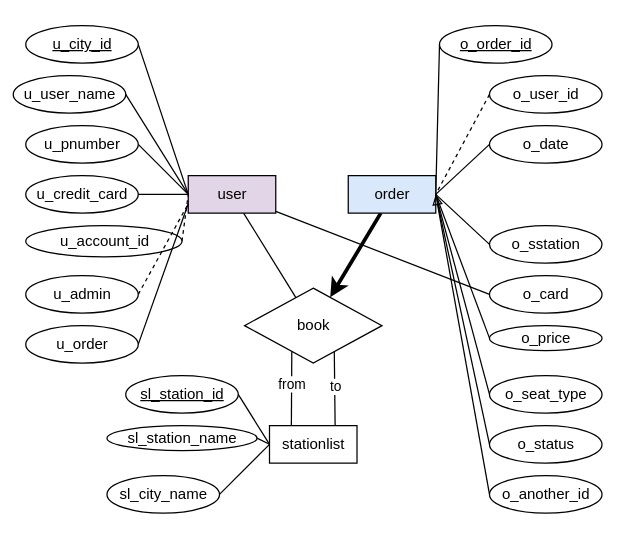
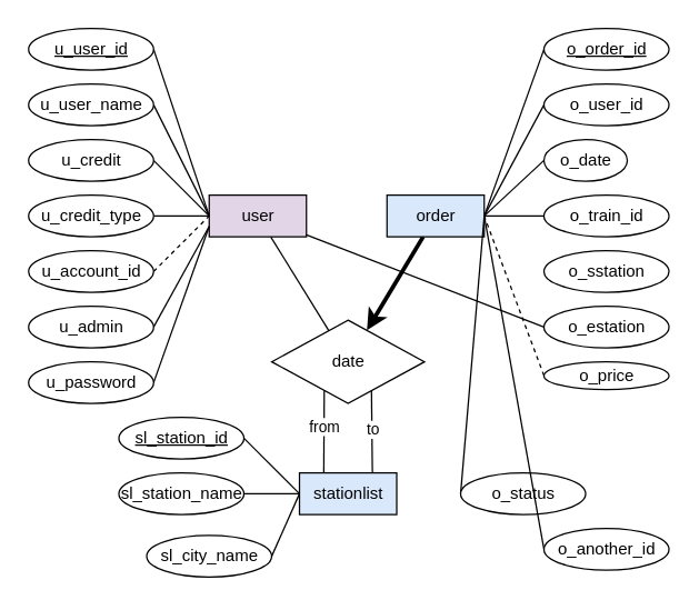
  <mxCell id="0" />
  <mxCell id="1" parent="0" />
  <mxCell id="2" style="edgeStyle=none;rounded=0;orthogonalLoop=1;jettySize=auto;html=1;entryX=1;entryY=0.5;entryDx=0;entryDy=0;endArrow=none;endFill=0;exitX=0;exitY=0.5;exitDx=0;exitDy=0;" parent="1" source="4" target="5" edge="1"><mxGeometry relative="1" as="geometry" /></mxCell>
  <mxCell id="3" style="edgeStyle=none;rounded=0;orthogonalLoop=1;jettySize=auto;html=1;endArrow=none;endFill=0;" parent="1" source="4" target="49" edge="1"><mxGeometry relative="1" as="geometry" /></mxCell>
  <mxCell id="4" value="user" style="html=1;dashed=0;whitespace=wrap;fillColor=#e1d5e7;" parent="1" vertex="1"><mxGeometry x="150" y="140" width="70" height="30" as="geometry" /></mxCell>
- <mxCell id="5" value="&lt;u&gt;u_city_id&lt;/u&gt;" style="shape=ellipse;html=1;dashed=0;whitespace=wrap;perimeter=ellipsePerimeter;" parent="1" vertex="1"><mxGeometry x="20" y="20" width="90" height="30" as="geometry" /></mxCell>
+ <mxCell id="5" value="&lt;u&gt;u_user_id&lt;/u&gt;" style="shape=ellipse;html=1;dashed=0;whitespace=wrap;perimeter=ellipsePerimeter;" parent="1" vertex="1"><mxGeometry x="20" y="20" width="90" height="30" as="geometry" /></mxCell>
  <mxCell id="6" style="edgeStyle=none;rounded=0;orthogonalLoop=1;jettySize=auto;html=1;endArrow=none;endFill=0;exitX=1;exitY=0.5;exitDx=0;exitDy=0;entryX=0;entryY=0.5;entryDx=0;entryDy=0;" parent="1" source="7" target="4" edge="1"><mxGeometry relative="1" as="geometry" /></mxCell>
- <mxCell id="7" value="u_user_name" style="shape=ellipse;html=1;dashed=0;whitespace=wrap;perimeter=ellipsePerimeter;" parent="1" vertex="1"><mxGeometry x="10" y="60" width="90" height="30" as="geometry" /></mxCell>
+ <mxCell id="7" value="u_user_name" style="shape=ellipse;html=1;dashed=0;whitespace=wrap;perimeter=ellipsePerimeter;" parent="1" vertex="1"><mxGeometry x="20" y="60" width="90" height="30" as="geometry" /></mxCell>
  <mxCell id="8" style="edgeStyle=none;rounded=0;orthogonalLoop=1;jettySize=auto;html=1;endArrow=none;endFill=0;exitX=1;exitY=0.5;exitDx=0;exitDy=0;entryX=0;entryY=0.5;entryDx=0;entryDy=0;" parent="1" source="9" target="4" edge="1"><mxGeometry relative="1" as="geometry" /></mxCell>
- <mxCell id="9" value="u_pnumber" style="shape=ellipse;html=1;dashed=0;whitespace=wrap;perimeter=ellipsePerimeter;" parent="1" vertex="1"><mxGeometry x="20" y="100" width="90" height="30" as="geometry" /></mxCell>
+ <mxCell id="9" value="u_credit" style="shape=ellipse;html=1;dashed=0;whitespace=wrap;perimeter=ellipsePerimeter;" parent="1" vertex="1"><mxGeometry x="20" y="100" width="90" height="30" as="geometry" /></mxCell>
  <mxCell id="10" style="edgeStyle=none;rounded=0;orthogonalLoop=1;jettySize=auto;html=1;endArrow=none;endFill=0;" parent="1" source="11" target="4" edge="1"><mxGeometry relative="1" as="geometry" /></mxCell>
- <mxCell id="11" value="u_credit_card" style="shape=ellipse;html=1;dashed=0;whitespace=wrap;perimeter=ellipsePerimeter;" parent="1" vertex="1"><mxGeometry x="20" y="140" width="90" height="30" as="geometry" /></mxCell>
+ <mxCell id="11" value="u_credit_type" style="shape=ellipse;html=1;dashed=0;whitespace=wrap;perimeter=ellipsePerimeter;" parent="1" vertex="1"><mxGeometry x="20" y="140" width="90" height="30" as="geometry" /></mxCell>
  <mxCell id="12" style="edgeStyle=none;rounded=0;orthogonalLoop=1;jettySize=auto;html=1;endArrow=none;endFill=0;exitX=1;exitY=0.5;exitDx=0;exitDy=0;entryX=0;entryY=0.5;entryDx=0;entryDy=0;dashed=1;" parent="1" source="13" target="4" edge="1"><mxGeometry relative="1" as="geometry" /></mxCell>
- <mxCell id="13" value="u_account_id" style="shape=ellipse;html=1;dashed=0;whitespace=wrap;perimeter=ellipsePerimeter;" parent="1" vertex="1"><mxGeometry x="20" y="180" width="125" height="25" as="geometry" /></mxCell>
- <mxCell id="14" style="edgeStyle=none;rounded=0;orthogonalLoop=1;jettySize=auto;html=1;endArrow=none;endFill=0;exitX=1;exitY=0.5;exitDx=0;exitDy=0;entryX=0;entryY=0.75;entryDx=0;entryDy=0;dashed=1;" parent="1" source="15" target="4" edge="1"><mxGeometry relative="1" as="geometry" /></mxCell>
+ <mxCell id="13" value="u_account_id" style="shape=ellipse;html=1;dashed=0;whitespace=wrap;perimeter=ellipsePerimeter;" parent="1" vertex="1"><mxGeometry x="20" y="180" width="90" height="30" as="geometry" /></mxCell>
+ <mxCell id="14" style="edgeStyle=none;rounded=0;orthogonalLoop=1;jettySize=auto;html=1;endArrow=none;endFill=0;exitX=1;exitY=0.5;exitDx=0;exitDy=0;entryX=0;entryY=0.75;entryDx=0;entryDy=0;" parent="1" source="15" target="4" edge="1"><mxGeometry relative="1" as="geometry" /></mxCell>
  <mxCell id="15" value="u_admin" style="shape=ellipse;html=1;dashed=0;whitespace=wrap;perimeter=ellipsePerimeter;" parent="1" vertex="1"><mxGeometry x="20" y="220" width="90" height="30" as="geometry" /></mxCell>
  <mxCell id="16" style="edgeStyle=none;rounded=0;orthogonalLoop=1;jettySize=auto;html=1;endArrow=none;endFill=0;entryX=0;entryY=0.75;entryDx=0;entryDy=0;exitX=1;exitY=0.5;exitDx=0;exitDy=0;" parent="1" source="17" target="4" edge="1"><mxGeometry relative="1" as="geometry" /></mxCell>
- <mxCell id="17" value="u_order" style="shape=ellipse;html=1;dashed=0;whitespace=wrap;perimeter=ellipsePerimeter;" parent="1" vertex="1"><mxGeometry x="20" y="260" width="90" height="30" as="geometry" /></mxCell>
+ <mxCell id="17" value="u_password" style="shape=ellipse;html=1;dashed=0;whitespace=wrap;perimeter=ellipsePerimeter;" parent="1" vertex="1"><mxGeometry x="20" y="260" width="90" height="30" as="geometry" /></mxCell>
  <mxCell id="18" style="edgeStyle=none;rounded=0;orthogonalLoop=1;jettySize=auto;html=1;exitX=0;exitY=0.5;exitDx=0;exitDy=0;entryX=1;entryY=0.5;entryDx=0;entryDy=0;endArrow=none;endFill=0;" parent="1" source="19" target="33" edge="1"><mxGeometry relative="1" as="geometry" /></mxCell>
- <mxCell id="19" value="&lt;u&gt;o_order_id&lt;/u&gt;" style="shape=ellipse;html=1;dashed=0;whitespace=wrap;perimeter=ellipsePerimeter;" parent="1" vertex="1"><mxGeometry x="351" y="20" width="90" height="30" as="geometry" /></mxCell>
- <mxCell id="20" style="edgeStyle=none;rounded=0;orthogonalLoop=1;jettySize=auto;html=1;exitX=0;exitY=0.5;exitDx=0;exitDy=0;endArrow=none;endFill=0;entryX=1;entryY=0.5;entryDx=0;entryDy=0;dashed=1;" parent="1" source="21" target="33" edge="1"><mxGeometry relative="1" as="geometry"><mxPoint x="355" y="115" as="targetPoint" /></mxGeometry></mxCell>
+ <mxCell id="19" value="&lt;u&gt;o_order_id&lt;/u&gt;" style="shape=ellipse;html=1;dashed=0;whitespace=wrap;perimeter=ellipsePerimeter;" parent="1" vertex="1"><mxGeometry x="391" y="20" width="90" height="30" as="geometry" /></mxCell>
+ <mxCell id="20" style="edgeStyle=none;rounded=0;orthogonalLoop=1;jettySize=auto;html=1;exitX=0;exitY=0.5;exitDx=0;exitDy=0;endArrow=none;endFill=0;entryX=1;entryY=0.5;entryDx=0;entryDy=0;" parent="1" source="21" target="33" edge="1"><mxGeometry relative="1" as="geometry"><mxPoint x="355" y="115" as="targetPoint" /></mxGeometry></mxCell>
  <mxCell id="21" value="o_user_id" style="shape=ellipse;html=1;dashed=0;whitespace=wrap;perimeter=ellipsePerimeter;" parent="1" vertex="1"><mxGeometry x="391" y="60" width="90" height="30" as="geometry" /></mxCell>
  <mxCell id="22" style="edgeStyle=none;rounded=0;orthogonalLoop=1;jettySize=auto;html=1;exitX=0;exitY=0.5;exitDx=0;exitDy=0;endArrow=none;endFill=0;entryX=1;entryY=0.5;entryDx=0;entryDy=0;" parent="1" source="23" target="33" edge="1"><mxGeometry relative="1" as="geometry"><mxPoint x="355" y="115" as="targetPoint" /></mxGeometry></mxCell>
- <mxCell id="23" value="o_date" style="shape=ellipse;html=1;dashed=0;whitespace=wrap;perimeter=ellipsePerimeter;" parent="1" vertex="1"><mxGeometry x="391" y="100" width="90" height="30" as="geometry" /></mxCell>
- <mxCell id="26" style="edgeStyle=none;rounded=0;orthogonalLoop=1;jettySize=auto;html=1;exitX=0;exitY=0.5;exitDx=0;exitDy=0;endArrow=none;endFill=0;entryX=1;entryY=0.5;entryDx=0;entryDy=0;" parent="1" source="27" target="33" edge="1"><mxGeometry relative="1" as="geometry"><mxPoint x="355" y="119.862" as="targetPoint" /></mxGeometry></mxCell>
+ <mxCell id="23" value="o_date" style="shape=ellipse;html=1;dashed=0;whitespace=wrap;perimeter=ellipsePerimeter;" parent="1" vertex="1"><mxGeometry x="391" y="100" width="60" height="30" as="geometry" /></mxCell>
+ <mxCell id="24" style="edgeStyle=none;rounded=0;orthogonalLoop=1;jettySize=auto;html=1;exitX=0;exitY=0.5;exitDx=0;exitDy=0;entryX=1;entryY=0.5;entryDx=0;entryDy=0;endArrow=none;endFill=0;" parent="1" source="25" target="33" edge="1"><mxGeometry relative="1" as="geometry" /></mxCell>
+ <mxCell id="25" value="o_train_id" style="shape=ellipse;html=1;dashed=0;whitespace=wrap;perimeter=ellipsePerimeter;" parent="1" vertex="1"><mxGeometry x="391" y="140" width="90" height="30" as="geometry" /></mxCell>
  <mxCell id="27" value="o_sstation" style="shape=ellipse;html=1;dashed=0;whitespace=wrap;perimeter=ellipsePerimeter;" parent="1" vertex="1"><mxGeometry x="391" y="180" width="90" height="30" as="geometry" /></mxCell>
  <mxCell id="28" style="edgeStyle=none;rounded=0;orthogonalLoop=1;jettySize=auto;html=1;exitX=0;exitY=0.5;exitDx=0;exitDy=0;endArrow=none;endFill=0;" parent="1" source="29" target="4" edge="1"><mxGeometry relative="1" as="geometry" /></mxCell>
- <mxCell id="29" value="o_card" style="shape=ellipse;html=1;dashed=0;whitespace=wrap;perimeter=ellipsePerimeter;" parent="1" vertex="1"><mxGeometry x="391" y="220" width="90" height="30" as="geometry" /></mxCell>
- <mxCell id="30" style="edgeStyle=none;rounded=0;orthogonalLoop=1;jettySize=auto;html=1;exitX=0;exitY=0.5;exitDx=0;exitDy=0;endArrow=none;endFill=0;entryX=1;entryY=0.5;entryDx=0;entryDy=0;" parent="1" source="31" target="33" edge="1"><mxGeometry relative="1" as="geometry"><mxPoint x="355" y="115" as="targetPoint" /></mxGeometry></mxCell>
+ <mxCell id="29" value="o_estation" style="shape=ellipse;html=1;dashed=0;whitespace=wrap;perimeter=ellipsePerimeter;" parent="1" vertex="1"><mxGeometry x="391" y="220" width="90" height="30" as="geometry" /></mxCell>
+ <mxCell id="30" style="edgeStyle=none;rounded=0;orthogonalLoop=1;jettySize=auto;html=1;exitX=0;exitY=0.5;exitDx=0;exitDy=0;endArrow=none;endFill=0;entryX=1;entryY=0.5;entryDx=0;entryDy=0;dashed=1;" parent="1" source="31" target="33" edge="1"><mxGeometry relative="1" as="geometry"><mxPoint x="355" y="115" as="targetPoint" /></mxGeometry></mxCell>
  <mxCell id="31" value="o_price" style="shape=ellipse;html=1;dashed=0;whitespace=wrap;perimeter=ellipsePerimeter;" parent="1" vertex="1"><mxGeometry x="391" y="260" width="90" height="20" as="geometry" /></mxCell>
  <mxCell id="32" style="edgeStyle=none;rounded=0;orthogonalLoop=1;jettySize=auto;html=1;endArrow=classic;endFill=1;strokeWidth=3;" parent="1" source="33" target="49" edge="1"><mxGeometry relative="1" as="geometry" /></mxCell>
  <mxCell id="33" value="order" style="html=1;dashed=0;whitespace=wrap;fillColor=#dae8fc;" parent="1" vertex="1"><mxGeometry x="278" y="140" width="70" height="30" as="geometry" /></mxCell>
- <mxCell id="34" style="edgeStyle=none;rounded=0;orthogonalLoop=1;jettySize=auto;html=1;exitX=0;exitY=0.5;exitDx=0;exitDy=0;endArrow=none;endFill=0;entryX=1;entryY=0.5;entryDx=0;entryDy=0;" parent="1" source="35" target="33" edge="1"><mxGeometry relative="1" as="geometry"><mxPoint x="356" y="125" as="targetPoint" /></mxGeometry></mxCell>
- <mxCell id="35" value="o_seat_type" style="shape=ellipse;html=1;dashed=0;whitespace=wrap;perimeter=ellipsePerimeter;" parent="1" vertex="1"><mxGeometry x="391" y="300" width="90" height="30" as="geometry" /></mxCell>
  <mxCell id="36" style="edgeStyle=none;rounded=0;orthogonalLoop=1;jettySize=auto;html=1;exitX=0;exitY=0.5;exitDx=0;exitDy=0;entryX=1;entryY=0.5;entryDx=0;entryDy=0;endArrow=none;endFill=0;" parent="1" source="37" target="33" edge="1"><mxGeometry relative="1" as="geometry" /></mxCell>
- <mxCell id="37" value="o_status" style="shape=ellipse;html=1;dashed=0;whitespace=wrap;perimeter=ellipsePerimeter;" parent="1" vertex="1"><mxGeometry x="391" y="340" width="90" height="30" as="geometry" /></mxCell>
+ <mxCell id="37" value="o_status" style="shape=ellipse;html=1;dashed=0;whitespace=wrap;perimeter=ellipsePerimeter;" parent="1" vertex="1"><mxGeometry x="331" y="340" width="90" height="30" as="geometry" /></mxCell>
  <mxCell id="38" style="edgeStyle=none;rounded=0;orthogonalLoop=1;jettySize=auto;html=1;exitX=0.25;exitY=0;exitDx=0;exitDy=0;entryX=0.344;entryY=0.839;entryDx=0;entryDy=0;entryPerimeter=0;endArrow=none;endFill=0;" parent="1" source="42" target="49" edge="1"><mxGeometry relative="1" as="geometry" /></mxCell>
  <mxCell id="39" value="from" style="edgeLabel;html=1;align=center;verticalAlign=middle;resizable=0;points=[];" parent="38" vertex="1" connectable="0"><mxGeometry x="0.138" relative="1" as="geometry"><mxPoint as="offset" /></mxGeometry></mxCell>
  <mxCell id="40" style="edgeStyle=none;rounded=0;orthogonalLoop=1;jettySize=auto;html=1;exitX=0.75;exitY=0;exitDx=0;exitDy=0;entryX=0.653;entryY=0.832;entryDx=0;entryDy=0;entryPerimeter=0;endArrow=none;endFill=0;" parent="1" source="42" target="49" edge="1"><mxGeometry relative="1" as="geometry" /></mxCell>
  <mxCell id="41" value="to" style="edgeLabel;html=1;align=center;verticalAlign=middle;resizable=0;points=[];" parent="40" vertex="1" connectable="0"><mxGeometry x="0.077" relative="1" as="geometry"><mxPoint as="offset" /></mxGeometry></mxCell>
- <mxCell id="42" value="stationlist" style="html=1;dashed=0;whitespace=wrap;" parent="1" vertex="1"><mxGeometry x="215" y="340" width="70" height="30" as="geometry" /></mxCell>
+ <mxCell id="42" value="stationlist" style="html=1;dashed=0;whitespace=wrap;fillColor=#dae8fc;" parent="1" vertex="1"><mxGeometry x="215" y="340" width="70" height="30" as="geometry" /></mxCell>
  <mxCell id="43" style="edgeStyle=none;rounded=0;orthogonalLoop=1;jettySize=auto;html=1;exitX=1;exitY=0.5;exitDx=0;exitDy=0;entryX=0;entryY=0.5;entryDx=0;entryDy=0;endArrow=none;endFill=0;" parent="1" source="44" target="42" edge="1"><mxGeometry relative="1" as="geometry" /></mxCell>
- <mxCell id="44" value="&lt;u&gt;sl_station_id&lt;/u&gt;" style="shape=ellipse;html=1;dashed=0;whitespace=wrap;perimeter=ellipsePerimeter;" parent="1" vertex="1"><mxGeometry x="100" y="300" width="90" height="30" as="geometry" /></mxCell>
+ <mxCell id="44" value="&lt;u&gt;sl_station_id&lt;/u&gt;" style="shape=ellipse;html=1;dashed=0;whitespace=wrap;perimeter=ellipsePerimeter;" parent="1" vertex="1"><mxGeometry x="85" y="300" width="90" height="30" as="geometry" /></mxCell>
  <mxCell id="45" style="edgeStyle=none;rounded=0;orthogonalLoop=1;jettySize=auto;html=1;exitX=1;exitY=0.5;exitDx=0;exitDy=0;endArrow=none;endFill=0;" parent="1" source="46" edge="1"><mxGeometry relative="1" as="geometry"><mxPoint x="215" y="354.944" as="targetPoint" /></mxGeometry></mxCell>
- <mxCell id="46" value="sl_station_name" style="shape=ellipse;html=1;dashed=0;whitespace=wrap;perimeter=ellipsePerimeter;" parent="1" vertex="1"><mxGeometry x="85" y="340" width="120" height="20" as="geometry" /></mxCell>
+ <mxCell id="46" value="sl_station_name" style="shape=ellipse;html=1;dashed=0;whitespace=wrap;perimeter=ellipsePerimeter;" parent="1" vertex="1"><mxGeometry x="85" y="340" width="90" height="30" as="geometry" /></mxCell>
  <mxCell id="47" style="edgeStyle=none;rounded=0;orthogonalLoop=1;jettySize=auto;html=1;exitX=1;exitY=0.5;exitDx=0;exitDy=0;entryX=0;entryY=0.5;entryDx=0;entryDy=0;endArrow=none;endFill=0;" parent="1" source="48" target="42" edge="1"><mxGeometry relative="1" as="geometry" /></mxCell>
- <mxCell id="48" value="sl_city_name" style="shape=ellipse;html=1;dashed=0;whitespace=wrap;perimeter=ellipsePerimeter;" parent="1" vertex="1"><mxGeometry x="85" y="380" width="90" height="30" as="geometry" /></mxCell>
- <mxCell id="49" value="book" style="shape=rhombus;html=1;dashed=0;whitespace=wrap;perimeter=rhombusPerimeter;" parent="1" vertex="1"><mxGeometry x="195" y="230" width="110" height="60" as="geometry" /></mxCell>
+ <mxCell id="48" value="sl_city_name" style="shape=ellipse;html=1;dashed=0;whitespace=wrap;perimeter=ellipsePerimeter;" parent="1" vertex="1"><mxGeometry x="105" y="385" width="90" height="30" as="geometry" /></mxCell>
+ <mxCell id="49" value="date" style="shape=rhombus;html=1;dashed=0;whitespace=wrap;perimeter=rhombusPerimeter;" parent="1" vertex="1"><mxGeometry x="195" y="230" width="110" height="60" as="geometry" /></mxCell>
  <mxCell id="50" value="o_another_id" style="shape=ellipse;html=1;dashed=0;whitespace=wrap;perimeter=ellipsePerimeter;" vertex="1" parent="1"><mxGeometry x="391" y="380" width="90" height="30" as="geometry" /></mxCell>
- <mxCell id="51" style="edgeStyle=none;rounded=0;orthogonalLoop=1;jettySize=auto;html=1;exitX=0;exitY=0.5;exitDx=0;exitDy=0;entryX=1;entryY=0.5;entryDx=0;entryDy=0;endArrow=block;endFill=0;" edge="1" parent="1" source="50" target="33"><mxGeometry relative="1" as="geometry"><mxPoint x="401" y="365" as="sourcePoint" /><mxPoint x="358" y="165" as="targetPoint" /></mxGeometry></mxCell>
+ <mxCell id="51" style="edgeStyle=none;rounded=0;orthogonalLoop=1;jettySize=auto;html=1;exitX=0;exitY=0.5;exitDx=0;exitDy=0;entryX=1;entryY=0.5;entryDx=0;entryDy=0;endArrow=none;endFill=0;" edge="1" parent="1" source="50" target="33"><mxGeometry relative="1" as="geometry"><mxPoint x="401" y="365" as="sourcePoint" /><mxPoint x="358" y="165" as="targetPoint" /></mxGeometry></mxCell>
